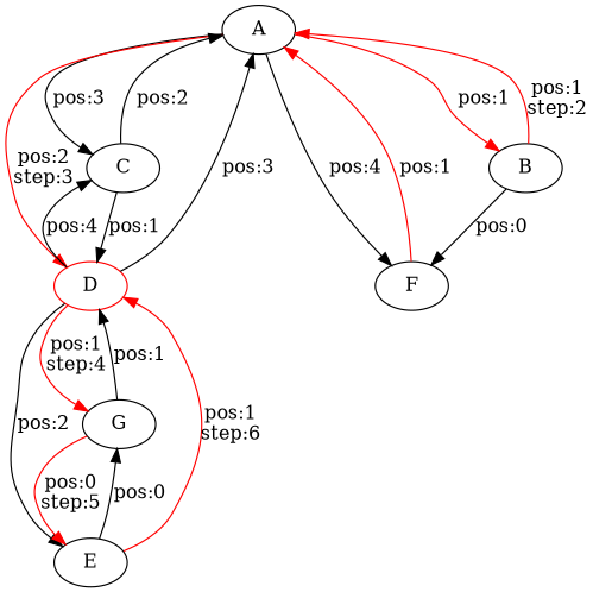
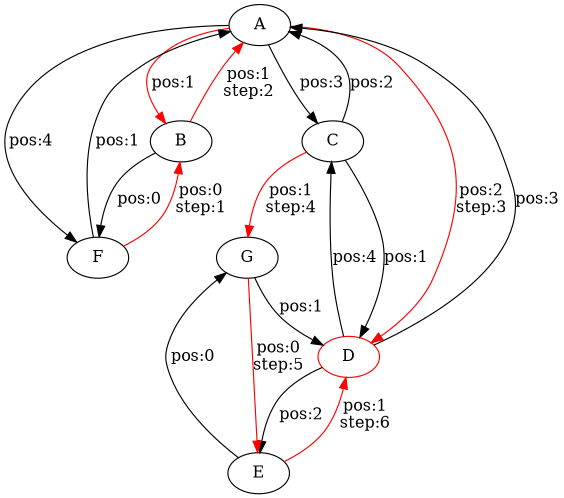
  digraph {
    n1 [label=A]
    n2 [label=B]
    n3 [label=C]
    n4 [color=red label=D]
    n5 [label=F]
    n6 [label=E]
    n7 [label=G]
    n1 -> n2 [color=red label="pos:1\n"]
    n1 -> n3 [label="pos:3\n"]
    n1 -> n4 [color=red label="pos:2\nstep:3\n"]
    n1 -> n5 [label="pos:4\n"]
    n2 -> n1 [color=red label="pos:1\nstep:2\n"]
    n2 -> n5 [label="pos:0\n"]
    n3 -> n1 [label="pos:2\n"]
    n3 -> n4 [label="pos:1\n"]
    n4 -> n1 [label="pos:3\n"]
    n4 -> n3 [label="pos:4\n"]
    n4 -> n6 [label="pos:2\n"]
-   n4 -> n7 [color=red label="pos:1\nstep:4\n"]
-   n5 -> n1 [label="pos:1\n" color=red]
+   n3 -> n7 [color=red label="pos:1\nstep:4\n"]
+   n5 -> n1 [label="pos:1\n"]
+   n5 -> n2 [color=red label="pos:0\nstep:1\n"]
    n6 -> n4 [color=red label="pos:1\nstep:6\n"]
    n6 -> n7 [label="pos:0\n"]
    n7 -> n4 [label="pos:1\n"]
    n7 -> n6 [color=red label="pos:0\nstep:5\n"]
  }
